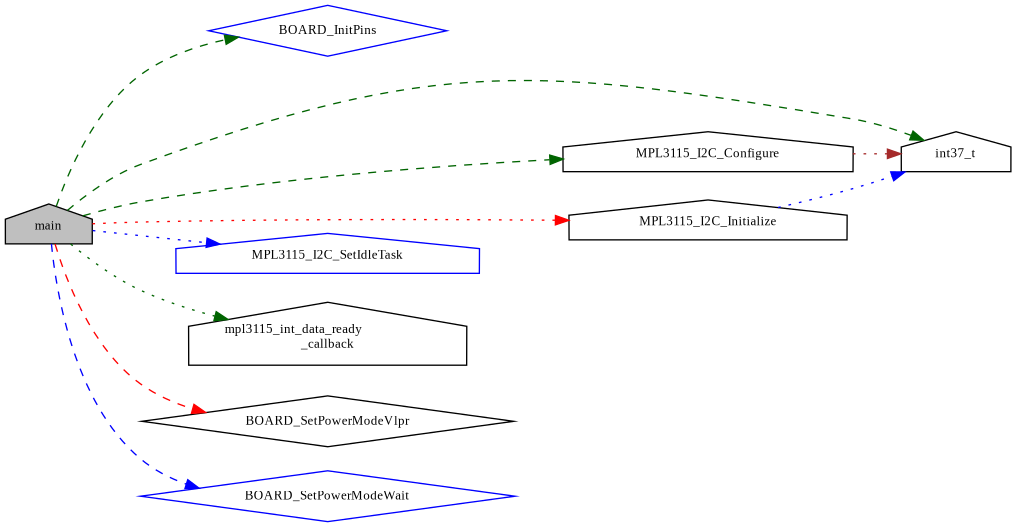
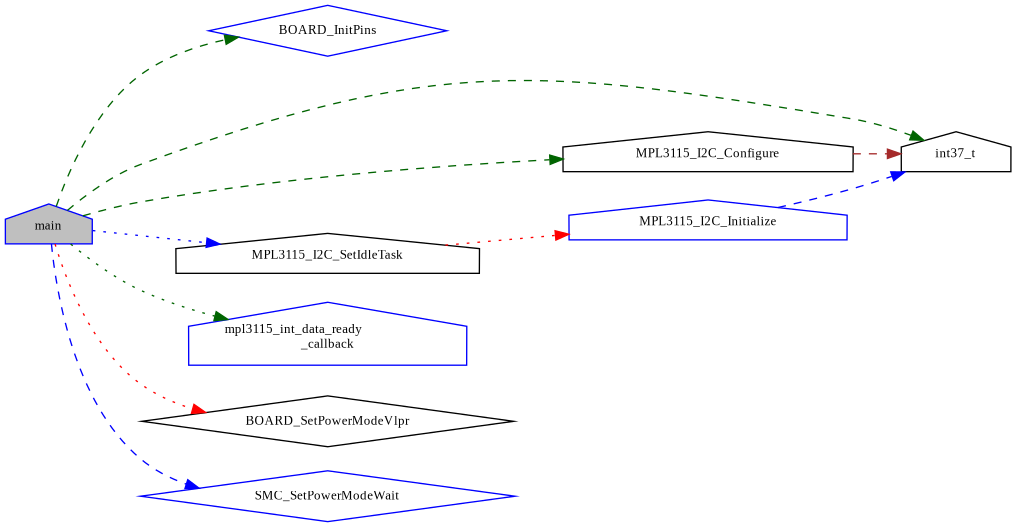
  digraph {
    fontname="Liberation Serif"
    rankdir=LR
    node [color=blue fillcolor=white fontname="Liberation Serif" fontsize=10 shape=house style=filled]
    edge [color=darkgreen fontname="Liberation Serif" fontsize=10 labelfontname=Helvetica labelfontsize=10 style=dashed]
-   n1 [color=black fillcolor=grey75 fontcolor=black height=0.2 label=main width=0.4]
+   n1 [fillcolor=grey75 fontcolor=black height=0.2 label=main width=0.4]
    n2 [height=0.2 label=BOARD_InitPins shape=diamond width=0.4]
    n3 [color=black height=0.2 label=int37_t width=0.4]
    n4 [color=black height=0.2 label=MPL3115_I2C_Configure width=0.4]
-   n5 [color=black height=0.2 label=MPL3115_I2C_Initialize width=0.4]
-   n6 [height=0.2 label=MPL3115_I2C_SetIdleTask width=0.4]
-   n7 [color=black height=0.2 label="mpl3115_int_data_ready\l_callback" width=0.4]
+   n5 [height=0.2 label=MPL3115_I2C_Initialize width=0.4]
+   n6 [color=black height=0.2 label=MPL3115_I2C_SetIdleTask width=0.4]
+   n7 [height=0.2 label="mpl3115_int_data_ready\l_callback" width=0.4]
    n8 [color=black height=0.2 label=BOARD_SetPowerModeVlpr shape=diamond width=0.4]
-   n9 [height=0.2 label=BOARD_SetPowerModeWait shape=diamond width=0.4]
+   n9 [height=0.2 label=SMC_SetPowerModeWait shape=diamond width=0.4]
    n1 -> n2
    n1 -> n3
    n1 -> n4
-   n1 -> n5 [color=red style=dotted]
+   n6 -> n5 [color=red style=dotted]
    n1 -> n6 [color=blue style=dotted]
    n1 -> n7 [style=dotted]
-   n1 -> n8 [color=red]
+   n1 -> n8 [color=red style=dotted]
    n1 -> n9 [color=blue]
-   n4 -> n3 [color=brown style=dotted]
-   n5 -> n3 [color=blue style=dotted]
+   n4 -> n3 [color=brown]
+   n5 -> n3 [color=blue]
  }
